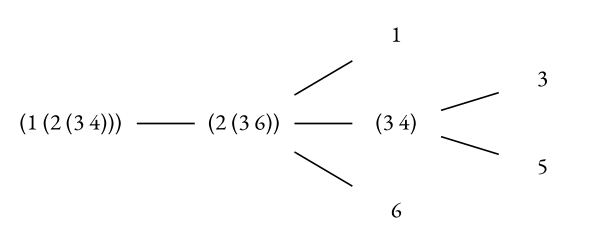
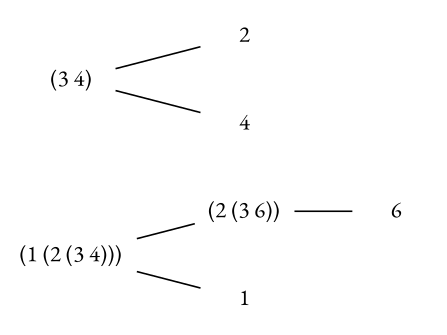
  digraph {
    fontname="EB Garamond"
    rankdir=LR
    node [fontname="EB Garamond" shape=plaintext]
    edge [dir=none fontname="EB Garamond"]
    n1 [label="(1 (2 (3 4)))"]
    n2 [label="(2 (3 6))"]
    1
    n4 [label="(3 4)"]
    n5 [label=6]
-   3
-   4 [label=5]
+   3 [label=2]
+   4
    n1 -> n2
-   n2 -> 1
-   n2 -> n4
+   n1 -> 1
    n2 -> n5
    n4 -> 3
    n4 -> 4
  }
